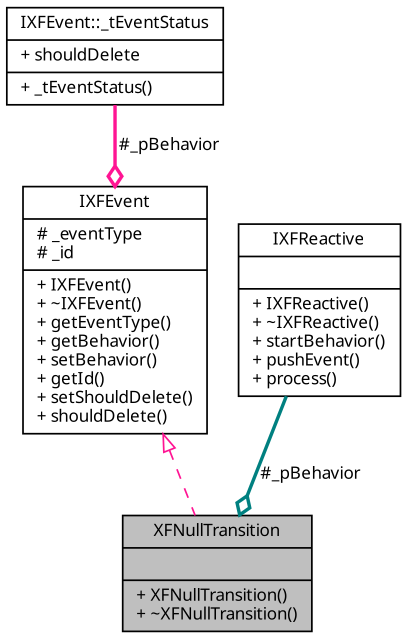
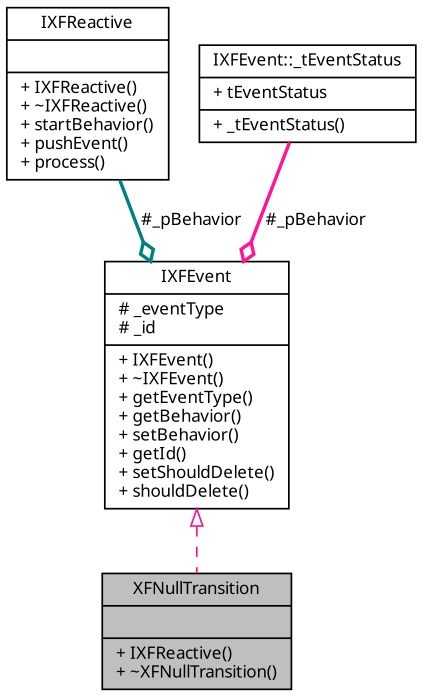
  digraph {
    node [color=black fillcolor=white fontname="Helvetia.ttf" fontsize=10 shape=record style=filled]
    edge [color=deeppink fontname="Helvetia.ttf" fontsize=10 labelfontname="Helvetia.ttf" labelfontsize=10 style=bold arrowhead=odiamond]
-   n1 [fillcolor=grey75 fontcolor=black height=0.2 label="{XFNullTransition\n||+ XFNullTransition()\l+ ~XFNullTransition()\l}" width=0.4]
+   n1 [fillcolor=grey75 fontcolor=black height=0.2 label="{XFNullTransition\n||+ IXFReactive()\l+ ~XFNullTransition()\l}" width=0.4]
    n2 [height=0.2 label="{IXFEvent\n|# _eventType\l# _id\l|+ IXFEvent()\l+ ~IXFEvent()\l+ getEventType()\l+ getBehavior()\l+ setBehavior()\l+ getId()\l+ setShouldDelete()\l+ shouldDelete()\l}" width=0.4]
    n3 [height=0.2 label="{IXFReactive\n||+ IXFReactive()\l+ ~IXFReactive()\l+ startBehavior()\l+ pushEvent()\l+ process()\l}" width=0.4]
-   n4 [height=0.2 label="{IXFEvent::_tEventStatus\n|+ shouldDelete\l|+ _tEventStatus()\l}" width=0.4]
+   n4 [height=0.2 label="{IXFEvent::_tEventStatus\n|+ tEventStatus\l|+ _tEventStatus()\l}" width=0.4]
    n2 -> n1 [arrowtail=onormal dir=back style=dashed arrowhead=""]
-   n3 -> n1 [color=teal label=" #_pBehavior"]
+   n3 -> n2 [color=teal label=" #_pBehavior"]
    n4 -> n2 [label=" #_pBehavior"]
  }
